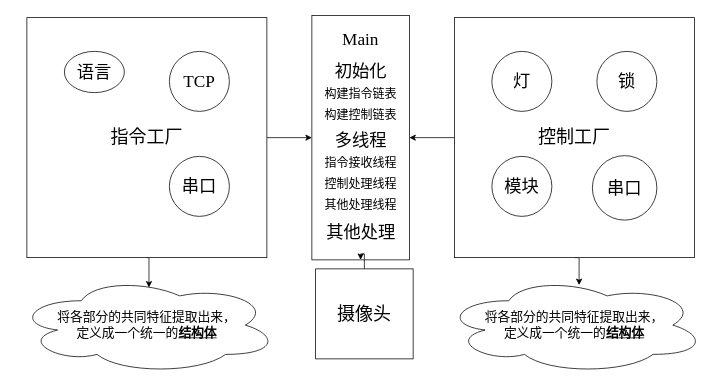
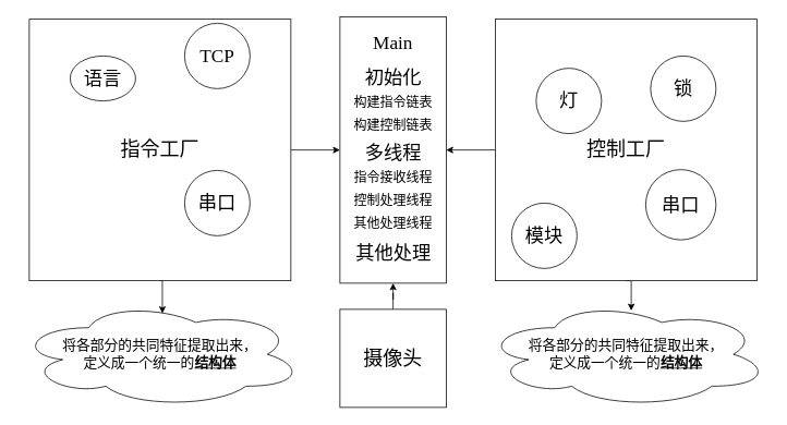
  <mxCell id="0" />
  <mxCell id="1" parent="0" />
  <mxCell id="2" value="" style="rounded=0;whiteSpace=wrap;html=1;" vertex="1" parent="1"><mxGeometry x="415" y="20" width="130" height="326" as="geometry" /></mxCell>
  <mxCell id="3" style="edgeStyle=orthogonalEdgeStyle;rounded=0;orthogonalLoop=1;jettySize=auto;html=1;exitX=0.5;exitY=1;exitDx=0;exitDy=0;entryX=0.508;entryY=0.114;entryDx=0;entryDy=0;entryPerimeter=0;fontFamily=Comic Sans MS;fontSize=24;" edge="1" parent="1" source="5" target="21"><mxGeometry relative="1" as="geometry" /></mxCell>
  <mxCell id="4" style="edgeStyle=orthogonalEdgeStyle;rounded=0;orthogonalLoop=1;jettySize=auto;html=1;exitX=1;exitY=0.5;exitDx=0;exitDy=0;entryX=0;entryY=0.5;entryDx=0;entryDy=0;fontFamily=Comic Sans MS;fontSize=17;" edge="1" parent="1" source="5" target="2"><mxGeometry relative="1" as="geometry" /></mxCell>
  <mxCell id="5" value="&lt;font style=&quot;font-size: 24px&quot; face=&quot;Comic Sans MS&quot;&gt;指令工厂&lt;/font&gt;" style="whiteSpace=wrap;html=1;aspect=fixed;" vertex="1" parent="1"><mxGeometry x="35" y="23" width="320" height="320" as="geometry" /></mxCell>
  <mxCell id="6" style="edgeStyle=orthogonalEdgeStyle;rounded=0;orthogonalLoop=1;jettySize=auto;html=1;exitX=0.5;exitY=0;exitDx=0;exitDy=0;fontFamily=Comic Sans MS;fontSize=17;" edge="1" parent="1" source="7" target="2"><mxGeometry relative="1" as="geometry" /></mxCell>
- <mxCell id="7" value="&lt;font style=&quot;font-size: 24px&quot;&gt;摄像头&lt;/font&gt;" style="rounded=0;whiteSpace=wrap;html=1;" vertex="1" parent="1"><mxGeometry x="420" y="358" width="130" height="120" as="geometry" /></mxCell>
+ <mxCell id="7" value="&lt;font style=&quot;font-size: 24px&quot;&gt;摄像头&lt;/font&gt;" style="rounded=0;whiteSpace=wrap;html=1;" vertex="1" parent="1"><mxGeometry x="415" y="378" width="130" height="120" as="geometry" /></mxCell>
  <mxCell id="8" value="Main" style="text;html=1;strokeColor=none;fillColor=none;align=center;verticalAlign=middle;whiteSpace=wrap;rounded=0;fontSize=23;fontFamily=Comic Sans MS;" vertex="1" parent="1"><mxGeometry x="450" y="37" width="60" height="30" as="geometry" /></mxCell>
  <mxCell id="9" value="初始化&lt;br&gt;&lt;font style=&quot;font-size: 16px&quot;&gt;构建指令链表&lt;/font&gt;&lt;br&gt;&lt;font style=&quot;font-size: 16px&quot;&gt;构建控制链表&lt;/font&gt;" style="text;html=1;strokeColor=none;fillColor=none;align=center;verticalAlign=middle;whiteSpace=wrap;rounded=0;fontFamily=Comic Sans MS;fontSize=23;" vertex="1" parent="1"><mxGeometry x="427.5" y="68" width="105" height="110" as="geometry" /></mxCell>
  <mxCell id="10" value="语言" style="ellipse;whiteSpace=wrap;html=1;aspect=fixed;fontFamily=Comic Sans MS;fontSize=23;" vertex="1" parent="1"><mxGeometry x="85" y="68" width="80" height="55" as="geometry" /></mxCell>
- <mxCell id="11" value="TCP" style="ellipse;whiteSpace=wrap;html=1;aspect=fixed;fontFamily=Comic Sans MS;fontSize=23;" vertex="1" parent="1"><mxGeometry x="225" y="68" width="80" height="80" as="geometry" /></mxCell>
+ <mxCell id="11" value="TCP" style="ellipse;whiteSpace=wrap;html=1;aspect=fixed;fontFamily=Comic Sans MS;fontSize=23;" vertex="1" parent="1"><mxGeometry x="225" y="28" width="80" height="80" as="geometry" /></mxCell>
  <mxCell id="12" value="串口" style="ellipse;whiteSpace=wrap;html=1;aspect=fixed;fontFamily=Comic Sans MS;fontSize=23;" vertex="1" parent="1"><mxGeometry x="225" y="208" width="80" height="80" as="geometry" /></mxCell>
  <mxCell id="13" style="edgeStyle=orthogonalEdgeStyle;rounded=0;orthogonalLoop=1;jettySize=auto;html=1;exitX=0.5;exitY=1;exitDx=0;exitDy=0;entryX=0.518;entryY=0.089;entryDx=0;entryDy=0;entryPerimeter=0;fontFamily=Comic Sans MS;fontSize=24;" edge="1" parent="1" source="15" target="20"><mxGeometry relative="1" as="geometry" /></mxCell>
  <mxCell id="14" style="edgeStyle=orthogonalEdgeStyle;rounded=0;orthogonalLoop=1;jettySize=auto;html=1;exitX=0;exitY=0.5;exitDx=0;exitDy=0;entryX=1;entryY=0.5;entryDx=0;entryDy=0;fontFamily=Comic Sans MS;fontSize=17;" edge="1" parent="1" source="15" target="2"><mxGeometry relative="1" as="geometry" /></mxCell>
  <mxCell id="15" value="&lt;font style=&quot;font-size: 24px&quot; face=&quot;Comic Sans MS&quot;&gt;控制工厂&lt;/font&gt;" style="whiteSpace=wrap;html=1;aspect=fixed;" vertex="1" parent="1"><mxGeometry x="605" y="23" width="320" height="320" as="geometry" /></mxCell>
- <mxCell id="16" value="灯" style="ellipse;whiteSpace=wrap;html=1;aspect=fixed;fontFamily=Comic Sans MS;fontSize=23;" vertex="1" parent="1"><mxGeometry x="655" y="68" width="80" height="80" as="geometry" /></mxCell>
+ <mxCell id="16" value="灯" style="ellipse;whiteSpace=wrap;html=1;aspect=fixed;fontFamily=Comic Sans MS;fontSize=23;" vertex="1" parent="1"><mxGeometry x="655" y="83" width="80" height="80" as="geometry" /></mxCell>
  <mxCell id="17" value="锁" style="ellipse;whiteSpace=wrap;html=1;aspect=fixed;fontFamily=Comic Sans MS;fontSize=23;" vertex="1" parent="1"><mxGeometry x="795" y="68" width="80" height="80" as="geometry" /></mxCell>
  <mxCell id="18" value="串口" style="ellipse;whiteSpace=wrap;html=1;aspect=fixed;fontFamily=Comic Sans MS;fontSize=23;" vertex="1" parent="1"><mxGeometry x="789" y="207" width="86" height="86" as="geometry" /></mxCell>
- <mxCell id="19" value="模块" style="ellipse;whiteSpace=wrap;html=1;aspect=fixed;fontFamily=Comic Sans MS;fontSize=23;" vertex="1" parent="1"><mxGeometry x="655" y="208" width="80" height="80" as="geometry" /></mxCell>
+ <mxCell id="19" value="模块" style="ellipse;whiteSpace=wrap;html=1;aspect=fixed;fontFamily=Comic Sans MS;fontSize=23;" vertex="1" parent="1"><mxGeometry x="625" y="248" width="80" height="80" as="geometry" /></mxCell>
  <mxCell id="20" value="&lt;font style=&quot;font-size: 17px&quot;&gt;将各部分的共同特征提取出来，&lt;br&gt;定义成一个统一的&lt;b&gt;&lt;u&gt;结构体&lt;/u&gt;&lt;/b&gt;&lt;/font&gt;" style="ellipse;shape=cloud;whiteSpace=wrap;html=1;" vertex="1" parent="1"><mxGeometry x="590" y="368" width="350" height="130" as="geometry" /></mxCell>
  <mxCell id="21" value="&lt;font style=&quot;font-size: 17px&quot;&gt;将各部分的共同特征提取出来，&lt;br&gt;定义成一个统一的&lt;b&gt;&lt;u&gt;结构体&lt;/u&gt;&lt;/b&gt;&lt;/font&gt;" style="ellipse;shape=cloud;whiteSpace=wrap;html=1;" vertex="1" parent="1"><mxGeometry x="20" y="368" width="350" height="130" as="geometry" /></mxCell>
  <mxCell id="22" value="多线程&lt;br&gt;&lt;span style=&quot;font-size: 16px&quot;&gt;指令接收线程&lt;/span&gt;&lt;br&gt;&lt;span style=&quot;font-size: 16px&quot;&gt;控制处理线程&lt;br&gt;其他处理线程&lt;br&gt;&lt;/span&gt;" style="text;html=1;strokeColor=none;fillColor=none;align=center;verticalAlign=middle;whiteSpace=wrap;rounded=0;fontFamily=Comic Sans MS;fontSize=23;" vertex="1" parent="1"><mxGeometry x="427.5" y="174" width="105" height="110" as="geometry" /></mxCell>
  <mxCell id="23" value="其他处理" style="text;html=1;strokeColor=none;fillColor=none;align=center;verticalAlign=middle;whiteSpace=wrap;rounded=0;fontFamily=Comic Sans MS;fontSize=23;" vertex="1" parent="1"><mxGeometry x="427.5" y="282" width="105" height="53" as="geometry" /></mxCell>
